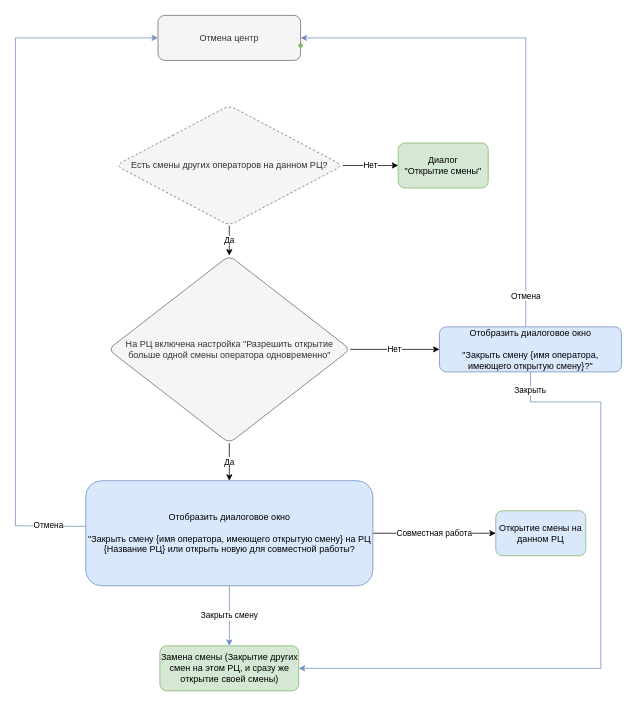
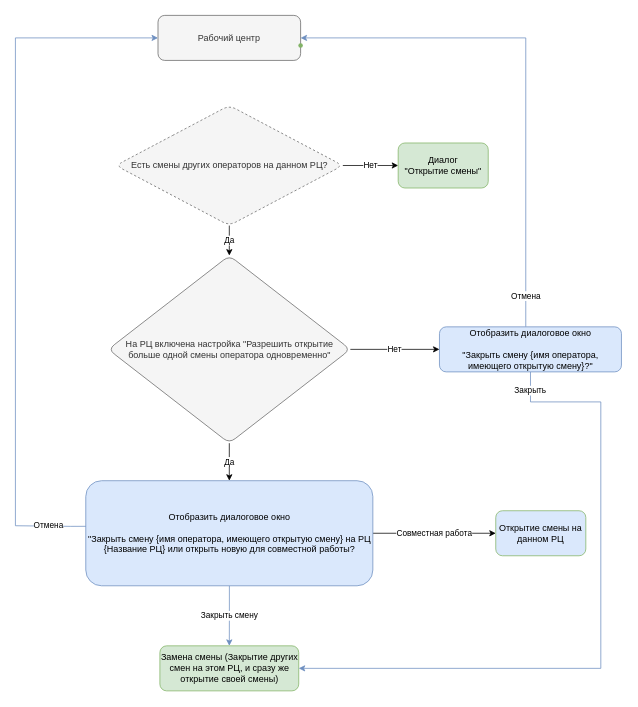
  <mxCell id="0" />
  <mxCell id="1" parent="0" />
- <mxCell id="2" value="Отмена центр" style="rounded=1;whiteSpace=wrap;html=1;fillColor=#f5f5f5;fontColor=#333333;strokeColor=#666666;" parent="1" vertex="1"><mxGeometry x="210" y="20" width="190" height="60" as="geometry" /></mxCell>
+ <mxCell id="2" value="Рабочий центр" style="rounded=1;whiteSpace=wrap;html=1;fillColor=#f5f5f5;fontColor=#333333;strokeColor=#666666;" parent="1" vertex="1"><mxGeometry x="210" y="20" width="190" height="60" as="geometry" /></mxCell>
  <mxCell id="3" value="Нет" style="edgeStyle=orthogonalEdgeStyle;rounded=0;orthogonalLoop=1;jettySize=auto;html=1;" parent="1" source="5" target="6" edge="1"><mxGeometry relative="1" as="geometry" /></mxCell>
  <mxCell id="4" value="Да" style="edgeStyle=orthogonalEdgeStyle;rounded=0;orthogonalLoop=1;jettySize=auto;html=1;" parent="1" source="5" target="9" edge="1"><mxGeometry relative="1" as="geometry" /></mxCell>
  <mxCell id="5" value="Есть смены других операторов на данном РЦ?" style="rhombus;whiteSpace=wrap;html=1;fillColor=#f5f5f5;strokeColor=#666666;fontColor=#333333;rounded=1;dashed=1;" parent="1" vertex="1"><mxGeometry x="153.75" y="140" width="302.5" height="160" as="geometry" /></mxCell>
  <mxCell id="6" value="Диалог&lt;br&gt;&quot;Открытие смены&quot;" style="whiteSpace=wrap;html=1;fillColor=#d5e8d4;strokeColor=#82b366;rounded=1;" parent="1" vertex="1"><mxGeometry x="530" y="190" width="120" height="60" as="geometry" /></mxCell>
  <mxCell id="7" value="Да" style="edgeStyle=orthogonalEdgeStyle;rounded=0;orthogonalLoop=1;jettySize=auto;html=1;" parent="1" source="9" target="13" edge="1"><mxGeometry relative="1" as="geometry" /></mxCell>
  <mxCell id="8" value="Нет" style="edgeStyle=orthogonalEdgeStyle;rounded=0;orthogonalLoop=1;jettySize=auto;html=1;" parent="1" source="9" target="18" edge="1"><mxGeometry relative="1" as="geometry" /></mxCell>
  <mxCell id="9" value="На РЦ включена настройка &quot;Разрешить открытие больше одной смены оператора одновременно&quot;" style="rhombus;whiteSpace=wrap;html=1;fillColor=#f5f5f5;strokeColor=#666666;fontColor=#333333;rounded=1;" parent="1" vertex="1"><mxGeometry x="143.75" y="340" width="322.5" height="250" as="geometry" /></mxCell>
  <mxCell id="10" value="Закрыть смену" style="edgeStyle=orthogonalEdgeStyle;rounded=0;orthogonalLoop=1;jettySize=auto;html=1;fillColor=#dae8fc;strokeColor=#6c8ebf;" parent="1" source="13" target="14" edge="1"><mxGeometry relative="1" as="geometry" /></mxCell>
  <mxCell id="11" value="Совместная работа" style="edgeStyle=orthogonalEdgeStyle;rounded=0;orthogonalLoop=1;jettySize=auto;html=1;" parent="1" source="13" target="15" edge="1"><mxGeometry relative="1" as="geometry" /></mxCell>
  <mxCell id="12" value="Отмена" style="edgeStyle=orthogonalEdgeStyle;rounded=0;orthogonalLoop=1;jettySize=auto;html=1;entryX=0;entryY=0.5;entryDx=0;entryDy=0;exitX=0.001;exitY=0.434;exitDx=0;exitDy=0;exitPerimeter=0;fillColor=#dae8fc;strokeColor=#6c8ebf;" parent="1" source="13" target="2" edge="1"><mxGeometry x="-0.892" relative="1" as="geometry"><mxPoint x="93.368" y="680.4" as="sourcePoint" /><mxPoint x="190" y="40" as="targetPoint" /><Array as="points"><mxPoint x="93" y="701" /><mxPoint x="20" y="700" /><mxPoint x="20" y="50" /></Array><mxPoint as="offset" /></mxGeometry></mxCell>
  <mxCell id="13" value="Отобразить диалоговое окно &lt;br&gt;&lt;br&gt;&quot;Закрыть смену {имя оператора, имеющего открытую смену} на РЦ {Название РЦ} или открыть новую для совместной работы?" style="whiteSpace=wrap;html=1;fillColor=#dae8fc;strokeColor=#6c8ebf;rounded=1;" parent="1" vertex="1"><mxGeometry x="113.75" y="640" width="382.5" height="140" as="geometry" /></mxCell>
  <mxCell id="14" value="Замена смены (Закрытие других смен на этом РЦ, и сразу же открытие своей смены)" style="whiteSpace=wrap;html=1;fillColor=#d5e8d4;strokeColor=#82b366;rounded=1;" parent="1" vertex="1"><mxGeometry x="212.5" y="860" width="185" height="60" as="geometry" /></mxCell>
  <mxCell id="15" value="Открытие смены на данном РЦ" style="whiteSpace=wrap;html=1;fillColor=#dae8fc;strokeColor=#82b366;rounded=1;" parent="1" vertex="1"><mxGeometry x="660" y="680" width="120" height="60" as="geometry" /></mxCell>
  <mxCell id="16" value="Закрыть" style="edgeStyle=orthogonalEdgeStyle;rounded=0;orthogonalLoop=1;jettySize=auto;html=1;entryX=1;entryY=0.5;entryDx=0;entryDy=0;fillColor=#dae8fc;strokeColor=#6c8ebf;" parent="1" source="18" target="14" edge="1"><mxGeometry x="-0.944" relative="1" as="geometry"><mxPoint x="968.75" y="535" as="targetPoint" /><Array as="points"><mxPoint x="706" y="535" /><mxPoint x="800" y="535" /><mxPoint x="800" y="890" /></Array><mxPoint as="offset" /></mxGeometry></mxCell>
  <mxCell id="17" value="Отмена" style="edgeStyle=orthogonalEdgeStyle;rounded=0;orthogonalLoop=1;jettySize=auto;html=1;entryX=1;entryY=0.5;entryDx=0;entryDy=0;fillColor=#dae8fc;strokeColor=#6c8ebf;" parent="1" source="18" target="2" edge="1"><mxGeometry x="-0.881" relative="1" as="geometry"><mxPoint x="706.25" y="425" as="targetPoint" /><Array as="points"><mxPoint x="700" y="50" /></Array><mxPoint as="offset" /></mxGeometry></mxCell>
  <mxCell id="18" value="Отобразить диалоговое окно&lt;br&gt;&lt;br&gt;&quot;Закрыть смену {имя оператора, имеющего открытую смену}?&quot;" style="whiteSpace=wrap;html=1;fillColor=#dae8fc;strokeColor=#6c8ebf;rounded=1;" parent="1" vertex="1"><mxGeometry x="585" y="435" width="242.5" height="60" as="geometry" /></mxCell>
  <mxCell id="19" value="" style="shape=waypoint;sketch=0;size=6;pointerEvents=1;points=[];fillColor=#d5e8d4;resizable=0;rotatable=0;perimeter=centerPerimeter;snapToPoint=1;strokeColor=#82b366;rounded=1;" parent="1" vertex="1"><mxGeometry x="390" y="50" width="20" height="20" as="geometry" /></mxCell>
